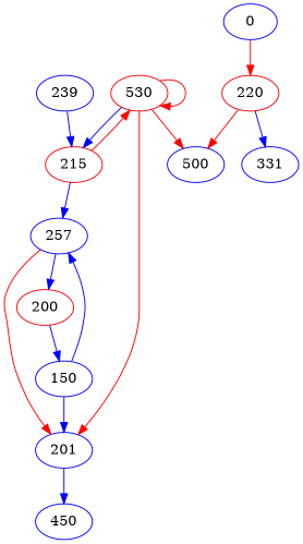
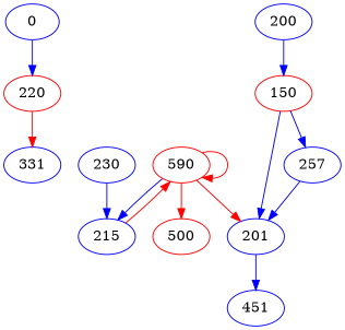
  digraph {
    node [color=blue]
    edge [color=blue]
    220 [color=red]
    0
    331
-   500
-   230 [label=239]
-   215 [color=red]
-   530 [color=red]
+   500 [color=red]
+   230
+   215
+   530 [color=red label=590]
    n8 [label=201]
    257
-   200 [color=red]
-   150
-   451 [label=450]
-   220 -> 331
-   220 -> 500 [color=red]
-   0 -> 220 [color=red]
+   200
+   150 [color=red]
+   451
+   220 -> 331 [color=red]
+   0 -> 220
    230 -> 215
    215 -> 530 [color=red]
-   215 -> 257
    530 -> 500 [color=red]
    530 -> 215
    530 -> 530 [color=red]
    530 -> n8 [color=red]
    n8 -> 451
-   257 -> n8 [color=red]
-   257 -> 200
+   257 -> n8
    200 -> 150
    150 -> n8
    150 -> 257
  }
